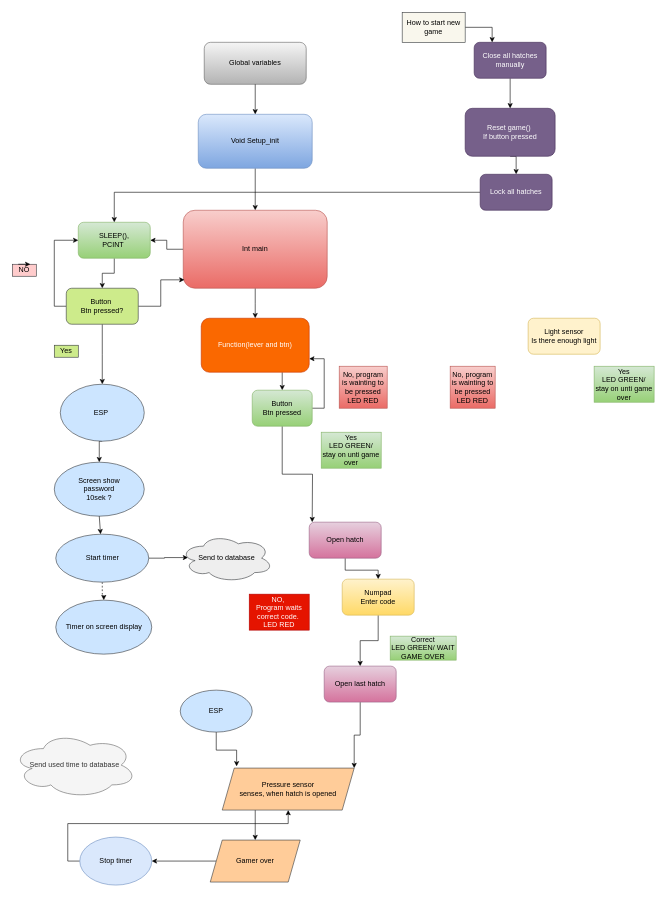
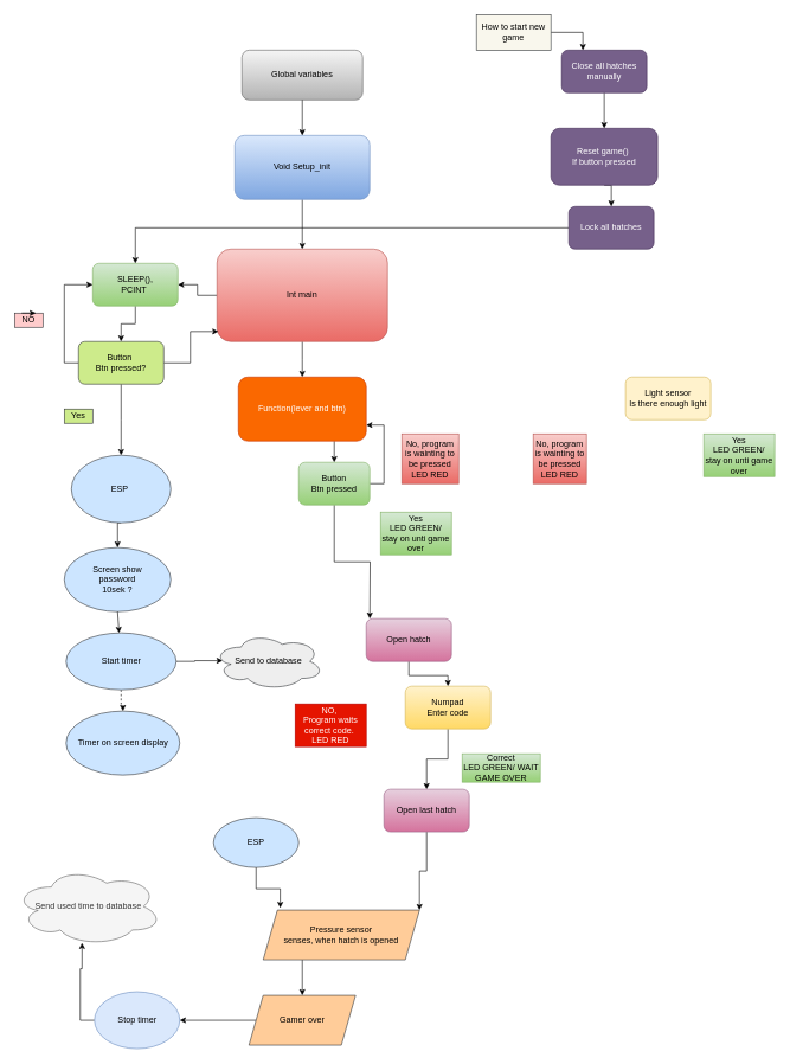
  <mxCell id="0" />
  <mxCell id="1" parent="0" />
  <mxCell id="2" value="Global variables&lt;br&gt;" style="rounded=1;whiteSpace=wrap;html=1;gradientColor=#b3b3b3;fillColor=#f5f5f5;strokeColor=#666666;" vertex="1" parent="1"><mxGeometry x="340" y="70" width="170" height="70" as="geometry" /></mxCell>
  <mxCell id="3" style="edgeStyle=orthogonalEdgeStyle;rounded=0;orthogonalLoop=1;jettySize=auto;html=1;exitX=0.5;exitY=1;exitDx=0;exitDy=0;entryX=0.5;entryY=0;entryDx=0;entryDy=0;" edge="1" parent="1" source="4" target="13"><mxGeometry relative="1" as="geometry" /></mxCell>
  <mxCell id="4" value="SLEEP(),&lt;br&gt;PCINT&amp;nbsp;" style="rounded=1;whiteSpace=wrap;html=1;gradientColor=#97d077;fillColor=#d5e8d4;strokeColor=#82b366;" vertex="1" parent="1"><mxGeometry x="130" y="370" width="120" height="60" as="geometry" /></mxCell>
  <mxCell id="5" style="edgeStyle=orthogonalEdgeStyle;rounded=0;orthogonalLoop=1;jettySize=auto;html=1;exitX=0.5;exitY=1;exitDx=0;exitDy=0;entryX=0.5;entryY=0;entryDx=0;entryDy=0;" edge="1" parent="1" source="6" target="9"><mxGeometry relative="1" as="geometry" /></mxCell>
  <mxCell id="6" value="Void Setup_init" style="rounded=1;whiteSpace=wrap;html=1;gradientColor=#7ea6e0;fillColor=#dae8fc;strokeColor=#6c8ebf;" vertex="1" parent="1"><mxGeometry x="330" y="190" width="190" height="90" as="geometry" /></mxCell>
  <mxCell id="7" style="edgeStyle=orthogonalEdgeStyle;rounded=0;orthogonalLoop=1;jettySize=auto;html=1;exitX=0;exitY=0.5;exitDx=0;exitDy=0;entryX=1;entryY=0.5;entryDx=0;entryDy=0;" edge="1" parent="1" source="9" target="4"><mxGeometry relative="1" as="geometry" /></mxCell>
  <mxCell id="8" style="edgeStyle=orthogonalEdgeStyle;rounded=0;orthogonalLoop=1;jettySize=auto;html=1;exitX=0.5;exitY=1;exitDx=0;exitDy=0;entryX=0.5;entryY=0;entryDx=0;entryDy=0;" edge="1" parent="1" source="9"><mxGeometry relative="1" as="geometry"><mxPoint x="425" y="530" as="targetPoint" /></mxGeometry></mxCell>
  <mxCell id="9" value="Int main" style="rounded=1;whiteSpace=wrap;html=1;gradientColor=#ea6b66;fillColor=#f8cecc;strokeColor=#b85450;" vertex="1" parent="1"><mxGeometry x="305" y="350" width="240" height="130" as="geometry" /></mxCell>
  <mxCell id="10" style="edgeStyle=orthogonalEdgeStyle;rounded=0;orthogonalLoop=1;jettySize=auto;html=1;exitX=0.5;exitY=1;exitDx=0;exitDy=0;" edge="1" parent="1" source="13"><mxGeometry relative="1" as="geometry"><mxPoint x="170" y="640" as="targetPoint" /></mxGeometry></mxCell>
  <mxCell id="11" style="edgeStyle=orthogonalEdgeStyle;rounded=0;orthogonalLoop=1;jettySize=auto;html=1;exitX=0;exitY=0.5;exitDx=0;exitDy=0;entryX=0;entryY=0.5;entryDx=0;entryDy=0;" edge="1" parent="1" source="13" target="4"><mxGeometry relative="1" as="geometry"><mxPoint x="90" y="410" as="targetPoint" /></mxGeometry></mxCell>
  <mxCell id="12" style="edgeStyle=orthogonalEdgeStyle;rounded=0;orthogonalLoop=1;jettySize=auto;html=1;exitX=1;exitY=0.5;exitDx=0;exitDy=0;entryX=0.008;entryY=0.892;entryDx=0;entryDy=0;entryPerimeter=0;" edge="1" parent="1" source="13" target="9"><mxGeometry relative="1" as="geometry" /></mxCell>
  <mxCell id="13" value="Button&amp;nbsp;&lt;br&gt;Btn pressed?" style="rounded=1;whiteSpace=wrap;html=1;fillColor=#cdeb8b;strokeColor=#36393d;" vertex="1" parent="1"><mxGeometry x="110" y="480" width="120" height="60" as="geometry" /></mxCell>
  <mxCell id="14" value="" style="endArrow=classic;html=1;exitX=0.5;exitY=1;exitDx=0;exitDy=0;entryX=0.5;entryY=0;entryDx=0;entryDy=0;" edge="1" parent="1" source="2" target="6"><mxGeometry width="50" height="50" relative="1" as="geometry"><mxPoint x="430" y="610" as="sourcePoint" /><mxPoint x="480" y="560" as="targetPoint" /></mxGeometry></mxCell>
  <mxCell id="15" value="Yes" style="text;html=1;strokeColor=#36393d;fillColor=#cdeb8b;align=center;verticalAlign=middle;whiteSpace=wrap;rounded=0;" vertex="1" parent="1"><mxGeometry x="90" y="575" width="40" height="20" as="geometry" /></mxCell>
  <mxCell id="16" value="NO" style="text;html=1;strokeColor=#36393d;fillColor=#ffcccc;align=center;verticalAlign=middle;whiteSpace=wrap;rounded=0;" vertex="1" parent="1"><mxGeometry y="440" width="40" height="20" as="geometry" x="20" /></mxCell>
  <mxCell id="17" style="edgeStyle=orthogonalEdgeStyle;rounded=0;orthogonalLoop=1;jettySize=auto;html=1;exitX=0.25;exitY=0;exitDx=0;exitDy=0;entryX=0.75;entryY=0;entryDx=0;entryDy=0;" edge="1" parent="1" source="16" target="16"><mxGeometry relative="1" as="geometry" /></mxCell>
  <mxCell id="18" style="edgeStyle=orthogonalEdgeStyle;rounded=0;orthogonalLoop=1;jettySize=auto;html=1;exitX=0.5;exitY=1;exitDx=0;exitDy=0;entryX=0.5;entryY=0;entryDx=0;entryDy=0;" edge="1" parent="1" source="19" target="20"><mxGeometry relative="1" as="geometry" /></mxCell>
  <mxCell id="19" value="ESP&amp;nbsp;&lt;br&gt;" style="ellipse;whiteSpace=wrap;html=1;fillColor=#cce5ff;strokeColor=#36393d;" vertex="1" parent="1"><mxGeometry x="100" y="640" width="140" height="95" as="geometry" /></mxCell>
  <mxCell id="20" value="Screen show &lt;br&gt;password&lt;br&gt;10sek ?" style="ellipse;whiteSpace=wrap;html=1;fillColor=#cce5ff;strokeColor=#36393d;" vertex="1" parent="1"><mxGeometry x="90" y="770" width="150" height="90" as="geometry" /></mxCell>
  <mxCell id="21" style="edgeStyle=orthogonalEdgeStyle;rounded=0;orthogonalLoop=1;jettySize=auto;html=1;exitX=1;exitY=0.5;exitDx=0;exitDy=0;entryX=0.084;entryY=0.488;entryDx=0;entryDy=0;entryPerimeter=0;" edge="1" parent="1" source="23" target="24"><mxGeometry relative="1" as="geometry" /></mxCell>
  <mxCell id="22" style="edgeStyle=orthogonalEdgeStyle;rounded=0;orthogonalLoop=1;jettySize=auto;html=1;exitX=0.5;exitY=1;exitDx=0;exitDy=0;dashed=1;" edge="1" parent="1" source="23" target="26"><mxGeometry relative="1" as="geometry" /></mxCell>
  <mxCell id="23" value="Start timer" style="ellipse;whiteSpace=wrap;html=1;fillColor=#cce5ff;strokeColor=#36393d;" vertex="1" parent="1"><mxGeometry x="92.5" y="890" width="155" height="80" as="geometry" /></mxCell>
  <mxCell id="24" value="Send to database" style="ellipse;shape=cloud;whiteSpace=wrap;html=1;fillColor=#eeeeee;strokeColor=#36393d;" vertex="1" parent="1"><mxGeometry x="300" y="890" width="155" height="80" as="geometry" /></mxCell>
  <mxCell id="25" value="" style="endArrow=classic;html=1;exitX=0.5;exitY=1;exitDx=0;exitDy=0;" edge="1" parent="1" source="20" target="23"><mxGeometry width="50" height="50" relative="1" as="geometry"><mxPoint x="430" y="680" as="sourcePoint" /><mxPoint x="480" y="630" as="targetPoint" /></mxGeometry></mxCell>
  <mxCell id="26" value="Timer on screen display" style="ellipse;whiteSpace=wrap;html=1;fillColor=#cce5ff;strokeColor=#36393d;" vertex="1" parent="1"><mxGeometry x="92.5" y="1000" width="160" height="90" as="geometry" /></mxCell>
  <mxCell id="27" style="edgeStyle=orthogonalEdgeStyle;rounded=0;orthogonalLoop=1;jettySize=auto;html=1;exitX=0.75;exitY=1;exitDx=0;exitDy=0;entryX=0.5;entryY=0;entryDx=0;entryDy=0;" edge="1" parent="1" source="28" target="31"><mxGeometry relative="1" as="geometry" /></mxCell>
  <mxCell id="28" value="Function(lever and btn)" style="rounded=1;whiteSpace=wrap;html=1;fillColor=#fa6800;strokeColor=#C73500;fontColor=#ffffff;" vertex="1" parent="1"><mxGeometry x="335" y="530" width="180" height="90" as="geometry" /></mxCell>
  <mxCell id="29" style="edgeStyle=orthogonalEdgeStyle;rounded=0;orthogonalLoop=1;jettySize=auto;html=1;exitX=0.5;exitY=1;exitDx=0;exitDy=0;" edge="1" parent="1" source="31"><mxGeometry relative="1" as="geometry"><mxPoint x="520" y="870" as="targetPoint" /></mxGeometry></mxCell>
  <mxCell id="30" style="edgeStyle=orthogonalEdgeStyle;rounded=0;orthogonalLoop=1;jettySize=auto;html=1;exitX=1;exitY=0.5;exitDx=0;exitDy=0;entryX=1;entryY=0.75;entryDx=0;entryDy=0;" edge="1" parent="1" source="31" target="28"><mxGeometry relative="1" as="geometry" /></mxCell>
  <mxCell id="31" value="Button&lt;br&gt;Btn pressed" style="rounded=1;whiteSpace=wrap;html=1;fillColor=#d5e8d4;strokeColor=#82b366;gradientColor=#97d077;" vertex="1" parent="1"><mxGeometry x="420" y="650" width="100" height="60" as="geometry" /></mxCell>
  <mxCell id="32" value="Yes&lt;br&gt;LED GREEN/ stay on unti game over" style="text;html=1;strokeColor=#82b366;fillColor=#d5e8d4;align=center;verticalAlign=middle;whiteSpace=wrap;rounded=0;gradientColor=#97d077;" vertex="1" parent="1"><mxGeometry x="535" y="720" width="100" height="60" as="geometry" /></mxCell>
  <mxCell id="33" value="No, program is wainting to be pressed&lt;br&gt;LED RED" style="text;html=1;strokeColor=#b85450;fillColor=#f8cecc;align=center;verticalAlign=middle;whiteSpace=wrap;rounded=0;gradientColor=#ea6b66;" vertex="1" parent="1"><mxGeometry x="565" y="610" width="80" height="70" as="geometry" /></mxCell>
  <mxCell id="34" style="edgeStyle=orthogonalEdgeStyle;rounded=0;orthogonalLoop=1;jettySize=auto;html=1;exitX=0.5;exitY=1;exitDx=0;exitDy=0;entryX=0.5;entryY=0;entryDx=0;entryDy=0;" edge="1" parent="1" source="35" target="37"><mxGeometry relative="1" as="geometry" /></mxCell>
  <mxCell id="35" value="Open hatch" style="rounded=1;whiteSpace=wrap;html=1;gradientColor=#d5739d;fillColor=#e6d0de;strokeColor=#996185;" vertex="1" parent="1"><mxGeometry x="515" y="870" width="120" height="60" as="geometry" /></mxCell>
  <mxCell id="36" style="edgeStyle=orthogonalEdgeStyle;rounded=0;orthogonalLoop=1;jettySize=auto;html=1;exitX=0.5;exitY=1;exitDx=0;exitDy=0;" edge="1" parent="1" source="37" target="39"><mxGeometry relative="1" as="geometry" /></mxCell>
  <mxCell id="37" value="Numpad&lt;br&gt;Enter code&lt;br&gt;" style="rounded=1;whiteSpace=wrap;html=1;gradientColor=#ffd966;fillColor=#fff2cc;strokeColor=#d6b656;" vertex="1" parent="1"><mxGeometry x="570" y="965" width="120" height="60" as="geometry" /></mxCell>
  <mxCell id="38" style="edgeStyle=orthogonalEdgeStyle;rounded=0;orthogonalLoop=1;jettySize=auto;html=1;exitX=0.5;exitY=1;exitDx=0;exitDy=0;entryX=1;entryY=0;entryDx=0;entryDy=0;" edge="1" parent="1" source="39" target="42"><mxGeometry relative="1" as="geometry" /></mxCell>
  <mxCell id="39" value="Open last hatch" style="rounded=1;whiteSpace=wrap;html=1;gradientColor=#d5739d;fillColor=#e6d0de;strokeColor=#996185;" vertex="1" parent="1"><mxGeometry x="540" y="1110" width="120" height="60" as="geometry" /></mxCell>
  <mxCell id="40" value="Correct&lt;br&gt;LED GREEN/ WAIT GAME OVER" style="text;html=1;strokeColor=#82b366;fillColor=#d5e8d4;align=center;verticalAlign=middle;whiteSpace=wrap;rounded=0;gradientColor=#97d077;" vertex="1" parent="1"><mxGeometry x="650" y="1060" width="110" height="40" as="geometry" /></mxCell>
  <mxCell id="41" style="edgeStyle=orthogonalEdgeStyle;rounded=0;orthogonalLoop=1;jettySize=auto;html=1;exitX=0.25;exitY=1;exitDx=0;exitDy=0;entryX=0.5;entryY=0;entryDx=0;entryDy=0;" edge="1" parent="1" source="42" target="44"><mxGeometry relative="1" as="geometry" /></mxCell>
  <mxCell id="42" value="Pressure sensor&lt;br&gt;senses, when hatch is opened" style="shape=parallelogram;perimeter=parallelogramPerimeter;whiteSpace=wrap;html=1;fixedSize=1;fillColor=#ffcc99;strokeColor=#36393d;" vertex="1" parent="1"><mxGeometry x="370" y="1280" width="220" height="70" as="geometry" /></mxCell>
  <mxCell id="43" style="edgeStyle=orthogonalEdgeStyle;rounded=0;orthogonalLoop=1;jettySize=auto;html=1;exitX=0;exitY=0.5;exitDx=0;exitDy=0;entryX=1;entryY=0.5;entryDx=0;entryDy=0;" edge="1" parent="1" source="44" target="49"><mxGeometry relative="1" as="geometry" /></mxCell>
  <mxCell id="44" value="Gamer over" style="shape=parallelogram;perimeter=parallelogramPerimeter;whiteSpace=wrap;html=1;fixedSize=1;fillColor=#ffcc99;strokeColor=#36393d;" vertex="1" parent="1"><mxGeometry x="350" y="1400" width="150" height="70" as="geometry" /></mxCell>
  <mxCell id="45" style="edgeStyle=orthogonalEdgeStyle;rounded=0;orthogonalLoop=1;jettySize=auto;html=1;entryX=0.109;entryY=-0.043;entryDx=0;entryDy=0;entryPerimeter=0;" edge="1" parent="1" source="46" target="42"><mxGeometry relative="1" as="geometry"><mxPoint x="350" y="1260" as="targetPoint" /></mxGeometry></mxCell>
  <mxCell id="46" value="ESP" style="ellipse;whiteSpace=wrap;html=1;fillColor=#cce5ff;strokeColor=#36393d;" vertex="1" parent="1"><mxGeometry x="300" y="1150" width="120" height="70" as="geometry" /></mxCell>
  <mxCell id="47" value="Send used time to database" style="ellipse;shape=cloud;whiteSpace=wrap;html=1;fillColor=#f5f5f5;strokeColor=#666666;fontColor=#333333;" vertex="1" parent="1"><mxGeometry y="1220" width="207.5" height="110" as="geometry" x="20" /></mxCell>
- <mxCell id="48" style="edgeStyle=orthogonalEdgeStyle;rounded=0;orthogonalLoop=1;jettySize=auto;html=1;exitX=0;exitY=0.5;exitDx=0;exitDy=0;" edge="1" parent="1" source="49" target="42"><mxGeometry relative="1" as="geometry" /></mxCell>
+ <mxCell id="48" style="edgeStyle=orthogonalEdgeStyle;rounded=0;orthogonalLoop=1;jettySize=auto;html=1;exitX=0;exitY=0.5;exitDx=0;exitDy=0;entryX=0.458;entryY=0.964;entryDx=0;entryDy=0;entryPerimeter=0;" edge="1" parent="1" source="49" target="47"><mxGeometry relative="1" as="geometry" /></mxCell>
  <mxCell id="49" value="Stop timer" style="ellipse;whiteSpace=wrap;html=1;fillColor=#dae8fc;strokeColor=#6c8ebf;" vertex="1" parent="1"><mxGeometry x="132.5" y="1395" width="120" height="80" as="geometry" /></mxCell>
  <mxCell id="50" value="Light sensor&lt;br&gt;Is there enough light" style="rounded=1;whiteSpace=wrap;html=1;fillColor=#fff2cc;strokeColor=#d6b656;" vertex="1" parent="1"><mxGeometry x="880" y="530" width="120" height="60" as="geometry" /></mxCell>
  <mxCell id="51" value="NO,&amp;nbsp;&lt;br&gt;Program waits correct code.&amp;nbsp;&lt;br&gt;LED RED" style="text;html=1;strokeColor=#B20000;fillColor=#e51400;align=center;verticalAlign=middle;whiteSpace=wrap;rounded=0;fontColor=#ffffff;" vertex="1" parent="1"><mxGeometry x="415" y="990" width="100" height="60" as="geometry" /></mxCell>
  <mxCell id="52" value="Yes&lt;br&gt;LED GREEN/ stay on unti game over" style="text;html=1;strokeColor=#82b366;fillColor=#d5e8d4;align=center;verticalAlign=middle;whiteSpace=wrap;rounded=0;gradientColor=#97d077;" vertex="1" parent="1"><mxGeometry x="990" y="610" width="100" height="60" as="geometry" /></mxCell>
  <mxCell id="53" value="No, program is wainting to be pressed&lt;br&gt;LED RED" style="text;html=1;strokeColor=#b85450;fillColor=#f8cecc;align=center;verticalAlign=middle;whiteSpace=wrap;rounded=0;gradientColor=#ea6b66;" vertex="1" parent="1"><mxGeometry x="750" y="610" width="75" height="70" as="geometry" /></mxCell>
  <mxCell id="54" style="edgeStyle=orthogonalEdgeStyle;rounded=0;orthogonalLoop=1;jettySize=auto;html=1;exitX=0.5;exitY=1;exitDx=0;exitDy=0;entryX=0.5;entryY=0;entryDx=0;entryDy=0;" edge="1" parent="1" source="55" target="57"><mxGeometry relative="1" as="geometry" /></mxCell>
  <mxCell id="55" value="Reset game()&amp;nbsp;&lt;br&gt;If button pressed" style="rounded=1;whiteSpace=wrap;html=1;fillColor=#76608a;strokeColor=#432D57;fontColor=#ffffff;" vertex="1" parent="1"><mxGeometry x="775" y="180" width="150" height="80" as="geometry" /></mxCell>
  <mxCell id="56" style="edgeStyle=orthogonalEdgeStyle;rounded=0;orthogonalLoop=1;jettySize=auto;html=1;exitX=0;exitY=0.5;exitDx=0;exitDy=0;entryX=0.5;entryY=0;entryDx=0;entryDy=0;" edge="1" parent="1" source="57" target="4"><mxGeometry relative="1" as="geometry" /></mxCell>
  <mxCell id="57" value="Lock all hatches" style="rounded=1;whiteSpace=wrap;html=1;fillColor=#76608a;strokeColor=#432D57;fontColor=#ffffff;" vertex="1" parent="1"><mxGeometry x="800" y="290" width="120" height="60" as="geometry" /></mxCell>
  <mxCell id="58" style="edgeStyle=orthogonalEdgeStyle;rounded=0;orthogonalLoop=1;jettySize=auto;html=1;exitX=0.5;exitY=1;exitDx=0;exitDy=0;entryX=0.5;entryY=0;entryDx=0;entryDy=0;" edge="1" parent="1" source="59" target="55"><mxGeometry relative="1" as="geometry" /></mxCell>
  <mxCell id="59" value="Close all hatches manually" style="rounded=1;whiteSpace=wrap;html=1;fillColor=#76608a;strokeColor=#432D57;fontColor=#ffffff;" vertex="1" parent="1"><mxGeometry x="790" y="70" width="120" height="60" as="geometry" /></mxCell>
  <mxCell id="60" style="edgeStyle=orthogonalEdgeStyle;rounded=0;orthogonalLoop=1;jettySize=auto;html=1;exitX=1;exitY=0.5;exitDx=0;exitDy=0;entryX=0.25;entryY=0;entryDx=0;entryDy=0;" edge="1" parent="1" source="61" target="59"><mxGeometry relative="1" as="geometry" /></mxCell>
  <mxCell id="61" value="How to start new game&lt;br&gt;" style="text;html=1;strokeColor=#36393d;fillColor=#f9f7ed;align=center;verticalAlign=middle;whiteSpace=wrap;rounded=0;" vertex="1" parent="1"><mxGeometry x="670" y="20" width="105" height="50" as="geometry" /></mxCell>
